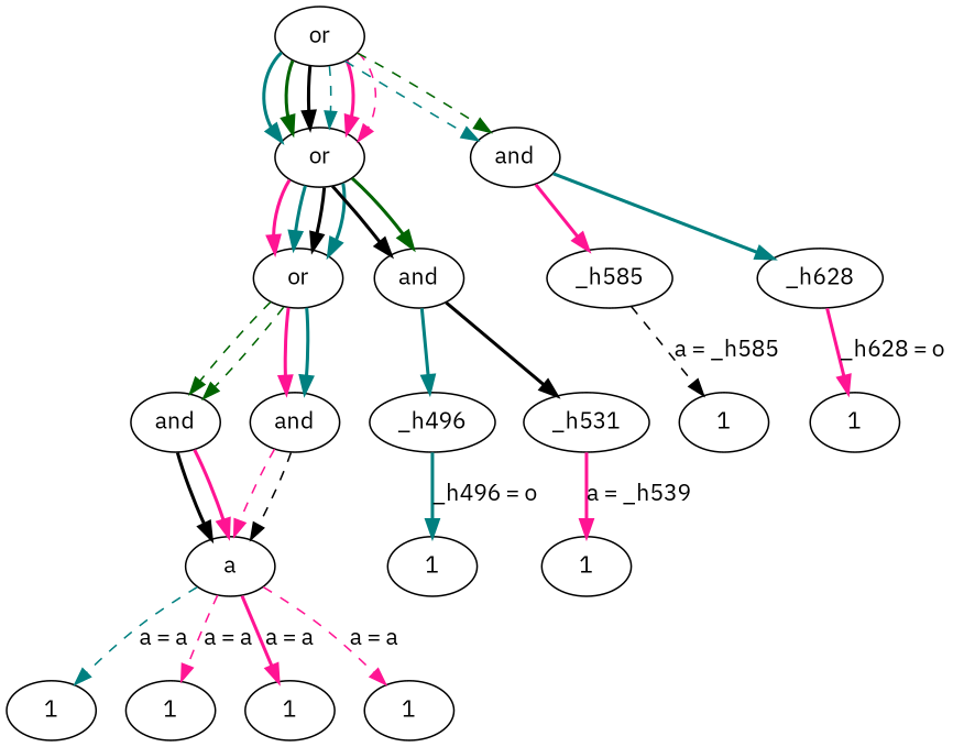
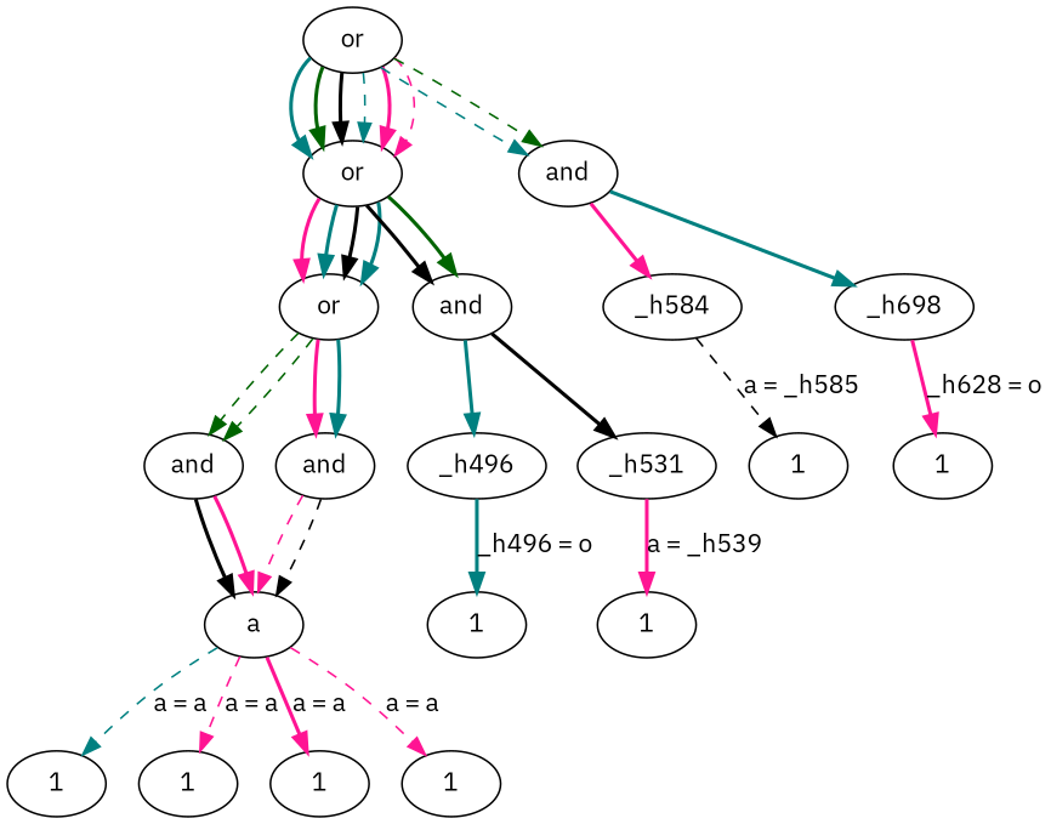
  digraph {
    fontname="IBM Plex Sans"
    node [fontname="IBM Plex Sans"]
    edge [color=deeppink fontname="IBM Plex Sans" style=bold]
    n1 [label=or]
    n2 [label=or]
    n3 [label=and]
    n4 [label=or]
    n5 [label=and]
-   n6 [label=_h585]
-   n7 [label=_h628]
+   n6 [label=_h584]
+   n7 [label=_h698]
    n8 [label=and]
    n9 [label=and]
    n10 [label=_h496]
    n11 [label=_h531]
    n12 [label=a]
    n13 [label=1]
    n14 [label=1]
    n15 [label=1]
    n16 [label=1]
    n17 [label=1]
    n18 [label=1]
    n19 [label=1]
    n20 [label=1]
    n1 -> n2 [color=teal]
    n1 -> n2 [color=darkgreen]
    n1 -> n2 [color=black]
    n1 -> n2 [color=teal style=dashed]
    n1 -> n2
    n1 -> n2 [style=dashed]
    n1 -> n3 [color=teal style=dashed]
    n1 -> n3 [color=darkgreen style=dashed]
    n2 -> n4
    n2 -> n4 [color=teal]
    n2 -> n4 [color=black]
    n2 -> n4 [color=teal]
    n2 -> n5 [color=black]
    n2 -> n5 [color=darkgreen]
    n3 -> n6
    n3 -> n7 [color=teal]
    n4 -> n8 [color=darkgreen style=dashed]
    n4 -> n8 [color=darkgreen style=dashed]
    n4 -> n9
    n4 -> n9 [color=teal]
    n5 -> n10 [color=teal]
    n5 -> n11 [color=black]
    n6 -> n19 [color=black label="a = _h585" style=dashed]
    n7 -> n20 [label="_h628 = o"]
    n8 -> n12 [color=black]
    n8 -> n12
    n9 -> n12 [style=dashed]
    n9 -> n12 [color=black style=dashed]
    n10 -> n17 [color=teal label="_h496 = o"]
    n11 -> n18 [label="a = _h539"]
    n12 -> n13 [color=teal label="a = a" style=dashed]
    n12 -> n14 [label="a = a" style=dashed]
    n12 -> n15 [label="a = a"]
    n12 -> n16 [label="a = a" style=dashed]
  }
